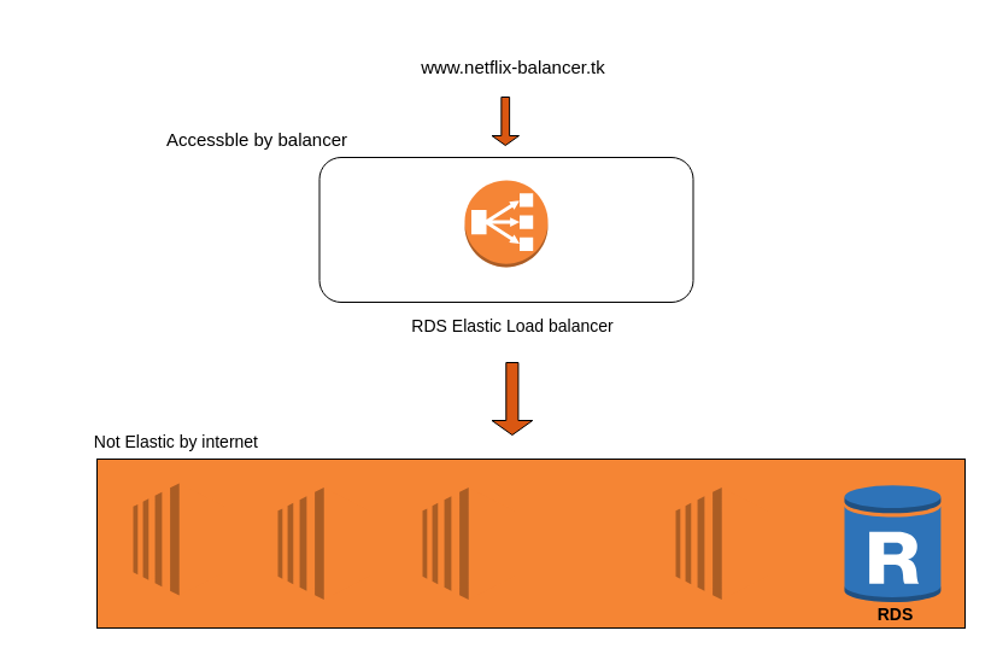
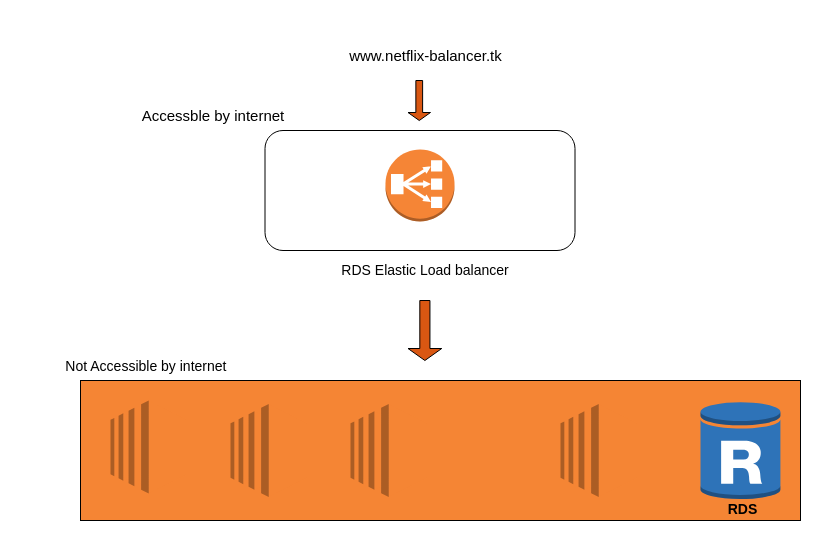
  <mxCell id="0" />
  <mxCell id="1" parent="0" />
  <mxCell id="2" value="" style="rounded=1;whiteSpace=wrap;html=1;labelPosition=center;verticalLabelPosition=top;align=left;verticalAlign=bottom;" vertex="1" parent="1"><mxGeometry x="264.5" y="130" width="310" height="120" as="geometry" /></mxCell>
  <mxCell id="3" value="" style="outlineConnect=0;dashed=0;verticalLabelPosition=bottom;verticalAlign=top;align=center;html=1;shape=mxgraph.aws3.classic_load_balancer;fillColor=#F58536;gradientColor=none;fontFamily=Helvetica;" vertex="1" parent="1"><mxGeometry x="385" y="149" width="69" height="72" as="geometry" /></mxCell>
  <mxCell id="4" value="www.netflix-balancer.tk" style="text;strokeColor=none;align=center;fillColor=none;html=1;verticalAlign=middle;whiteSpace=wrap;rounded=0;fontFamily=Helvetica;fontSize=15;" vertex="1" parent="1"><mxGeometry x="331" width="189" height="70" as="geometry" y="20" /></mxCell>
- <mxCell id="5" value="Accessble by balancer" style="text;strokeColor=none;align=center;fillColor=none;html=1;verticalAlign=middle;whiteSpace=wrap;rounded=0;fontSize=15;fontFamily=Helvetica;" vertex="1" parent="1"><mxGeometry x="104.5" y="90" width="215.5" height="50" as="geometry" /></mxCell>
+ <mxCell id="5" value="Accessble by internet" style="text;strokeColor=none;align=center;fillColor=none;html=1;verticalAlign=middle;whiteSpace=wrap;rounded=0;fontSize=15;fontFamily=Helvetica;" vertex="1" parent="1"><mxGeometry x="104.5" y="90" width="215.5" height="50" as="geometry" /></mxCell>
  <mxCell id="6" value="RDS Elastic Load balancer" style="text;strokeColor=none;align=center;fillColor=none;html=1;verticalAlign=middle;whiteSpace=wrap;rounded=0;fontSize=14;fontFamily=Helvetica;" vertex="1" parent="1"><mxGeometry x="300" y="230" width="250" height="80" as="geometry" /></mxCell>
  <mxCell id="7" value="&amp;nbsp; &amp;nbsp; &amp;nbsp; &amp;nbsp; &amp;nbsp; &amp;nbsp; &amp;nbsp; &amp;nbsp; &amp;nbsp; &amp;nbsp; &amp;nbsp; &amp;nbsp; &amp;nbsp; &amp;nbsp; &amp;nbsp; &amp;nbsp; &amp;nbsp; &amp;nbsp; &amp;nbsp; &amp;nbsp; &amp;nbsp; &amp;nbsp; &amp;nbsp; &amp;nbsp; &amp;nbsp; &amp;nbsp; &amp;nbsp; &amp;nbsp; &amp;nbsp; &amp;nbsp; &amp;nbsp; &amp;nbsp; &amp;nbsp; &amp;nbsp; &amp;nbsp; &amp;nbsp; &amp;nbsp; &amp;nbsp; &amp;nbsp; &amp;nbsp; &amp;nbsp; &amp;nbsp; &amp;nbsp; &amp;nbsp; &amp;nbsp; &amp;nbsp; &amp;nbsp; &amp;nbsp; &amp;nbsp; &amp;nbsp; &amp;nbsp; &amp;nbsp; &amp;nbsp; &amp;nbsp; &amp;nbsp; &amp;nbsp; &amp;nbsp; &amp;nbsp; &amp;nbsp; &amp;nbsp; &amp;nbsp; &amp;nbsp; &amp;nbsp; &amp;nbsp; &amp;nbsp; &amp;nbsp; &amp;nbsp; &amp;nbsp; &amp;nbsp; &amp;nbsp; &amp;nbsp; &amp;nbsp; &amp;nbsp; &amp;nbsp; &amp;nbsp; &amp;nbsp; &amp;nbsp; &amp;nbsp; &amp;nbsp; &amp;nbsp; &amp;nbsp; &amp;nbsp; &amp;nbsp; &lt;b&gt;RDS&lt;/b&gt;" style="rounded=0;whiteSpace=wrap;html=1;fontFamily=Helvetica;fontSize=14;align=left;verticalAlign=bottom;horizontal=1;fillColor=#f58534;" vertex="1" parent="1"><mxGeometry x="80" y="380" width="720" height="140" as="geometry" /></mxCell>
- <mxCell id="8" value="&lt;font style=&quot;font-size: 14px;&quot;&gt;Not Elastic by internet&lt;/font&gt;&amp;nbsp;" style="text;strokeColor=none;align=center;fillColor=none;html=1;verticalAlign=middle;whiteSpace=wrap;rounded=0;fontSize=15;fontFamily=Helvetica;" vertex="1" parent="1"><mxGeometry x="20" y="340" width="255.5" height="50" as="geometry" /></mxCell>
+ <mxCell id="8" value="&lt;font style=&quot;font-size: 14px;&quot;&gt;Not Accessible by internet&lt;/font&gt;&amp;nbsp;" style="text;strokeColor=none;align=center;fillColor=none;html=1;verticalAlign=middle;whiteSpace=wrap;rounded=0;fontSize=15;fontFamily=Helvetica;" vertex="1" parent="1"><mxGeometry x="20" y="340" width="255.5" height="50" as="geometry" /></mxCell>
  <mxCell id="9" value="" style="outlineConnect=0;dashed=0;verticalLabelPosition=bottom;verticalAlign=top;align=center;html=1;shape=mxgraph.aws3.ec2;fillColor=#F58534;gradientColor=none;fontFamily=Helvetica;fontSize=14;" vertex="1" parent="1"><mxGeometry x="110" y="400" width="76.5" height="93" as="geometry" /></mxCell>
  <mxCell id="10" value="" style="outlineConnect=0;dashed=0;verticalLabelPosition=bottom;verticalAlign=top;align=center;html=1;shape=mxgraph.aws3.ec2;fillColor=#F58534;gradientColor=none;fontFamily=Helvetica;fontSize=14;" vertex="1" parent="1"><mxGeometry x="230" y="403.5" width="76.5" height="93" as="geometry" /></mxCell>
  <mxCell id="11" value="" style="outlineConnect=0;dashed=0;verticalLabelPosition=bottom;verticalAlign=top;align=center;html=1;shape=mxgraph.aws3.ec2;fillColor=#F58534;gradientColor=none;fontFamily=Helvetica;fontSize=14;" vertex="1" parent="1"><mxGeometry x="350" y="403.5" width="76.5" height="93" as="geometry" /></mxCell>
  <mxCell id="12" value="" style="outlineConnect=0;dashed=0;verticalLabelPosition=bottom;verticalAlign=top;align=center;html=1;shape=mxgraph.aws3.ec2;fillColor=#F58534;gradientColor=none;fontFamily=Helvetica;fontSize=14;" vertex="1" parent="1"><mxGeometry x="560" y="403.5" width="76.5" height="93" as="geometry" /></mxCell>
  <mxCell id="13" value="" style="outlineConnect=0;dashed=0;verticalLabelPosition=bottom;verticalAlign=top;align=center;html=1;shape=mxgraph.aws3.rds_db_instance_read_replica;fillColor=#2E73B8;gradientColor=none;fontFamily=Helvetica;fontSize=14;" vertex="1" parent="1"><mxGeometry x="700" y="400" width="80" height="100" as="geometry" /></mxCell>
  <mxCell id="14" value="" style="shape=singleArrow;direction=south;whiteSpace=wrap;html=1;fontFamily=Helvetica;fontSize=14;fillColor=#d95712;" vertex="1" parent="1"><mxGeometry x="407.5" y="80" width="22.5" height="40" as="geometry" /></mxCell>
  <mxCell id="15" value="" style="shape=singleArrow;direction=south;whiteSpace=wrap;html=1;fontFamily=Helvetica;fontSize=14;fillColor=#d95712;" vertex="1" parent="1"><mxGeometry x="407.5" y="300" width="33.75" height="60" as="geometry" /></mxCell>
